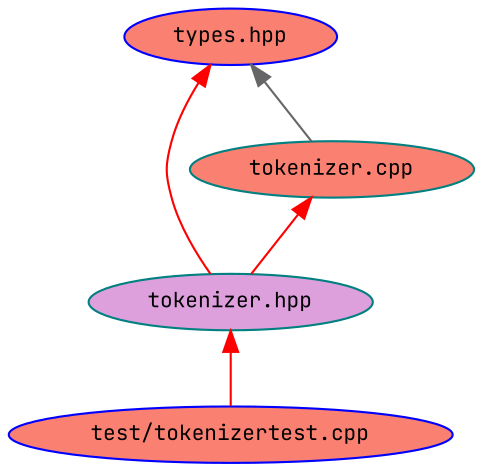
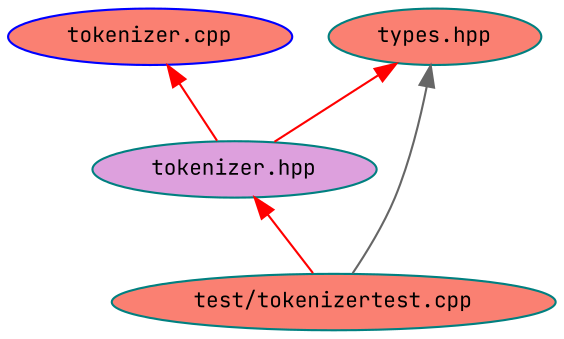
  digraph {
    fontname="JetBrains Mono"
    node [color=blue fillcolor=salmon fontname="JetBrains Mono" fontsize=10 shape=ellipse style=filled]
    edge [color=red dir=back fontname="JetBrains Mono" fontsize=10 labelfontname=Helvetica labelfontsize=10 style=solid]
-   n1 [fontcolor=black height=0.2 label="types.hpp" width=0.4]
+   n1 [color=teal fontcolor=black height=0.2 label="types.hpp" width=0.4]
    n2 [color=teal fillcolor=plum height=0.2 label="tokenizer.hpp" width=0.4]
-   n3 [color=teal height=0.2 label="tokenizer.cpp" width=0.4]
-   n4 [height=0.2 label="test/tokenizertest.cpp" width=0.4]
+   n3 [height=0.2 label="tokenizer.cpp" width=0.4]
+   n4 [color=teal height=0.2 label="test/tokenizertest.cpp" width=0.4]
    n1 -> n2
-   n1 -> n3 [color=gray40]
+   n1 -> n4 [color=gray40]
    n2 -> n4
    n3 -> n2
  }
